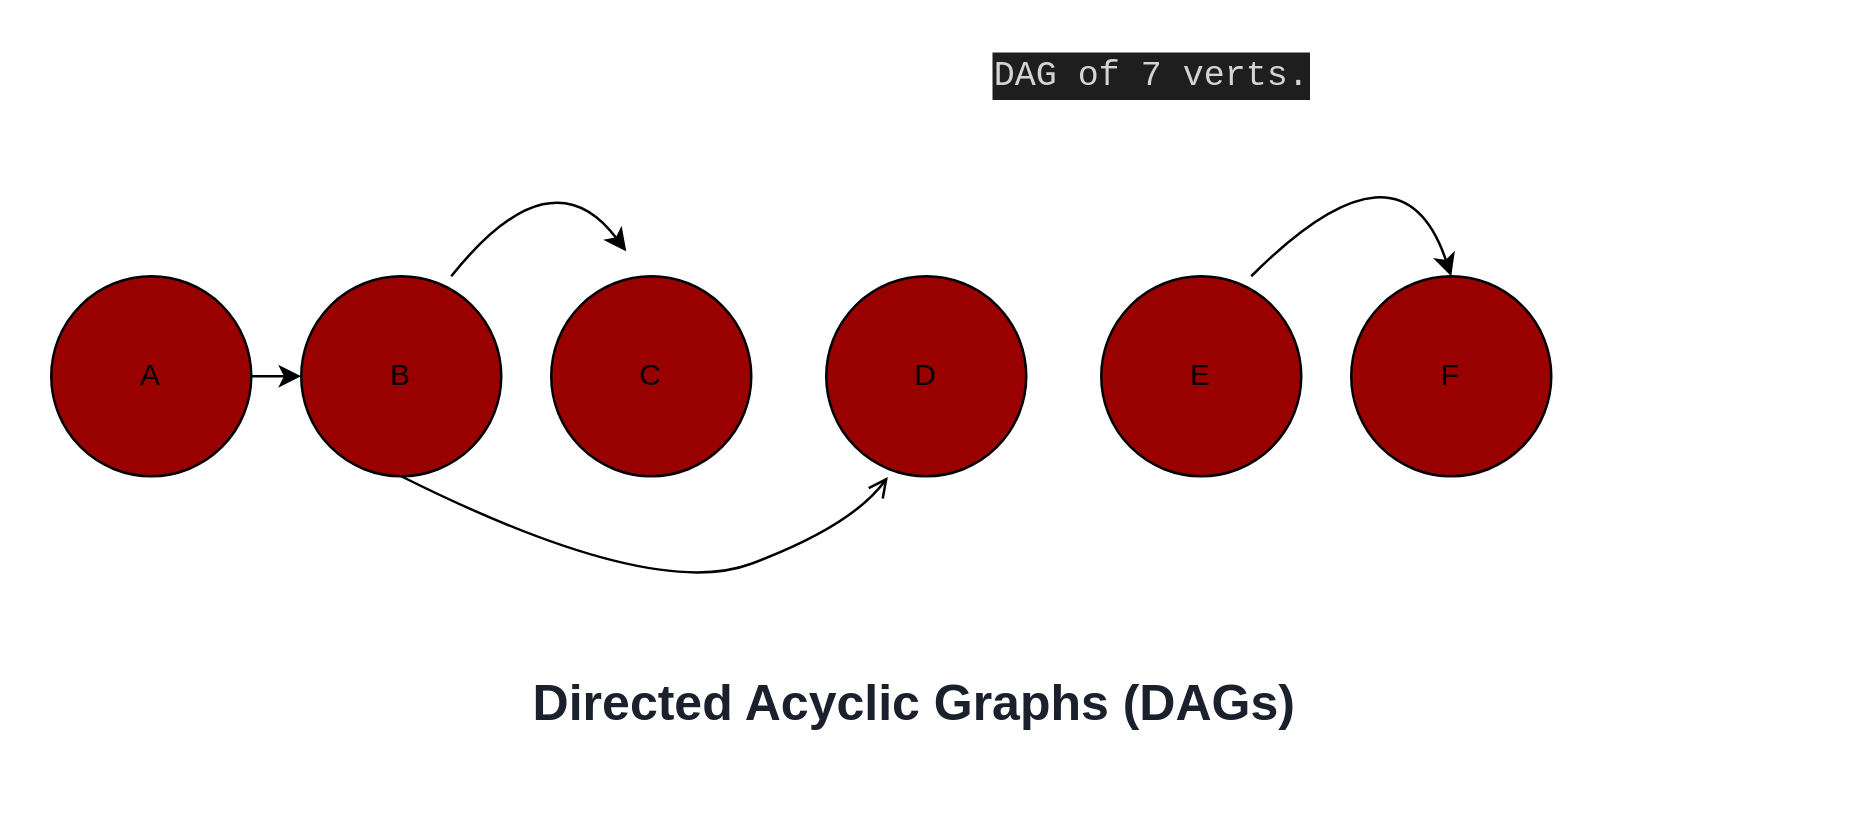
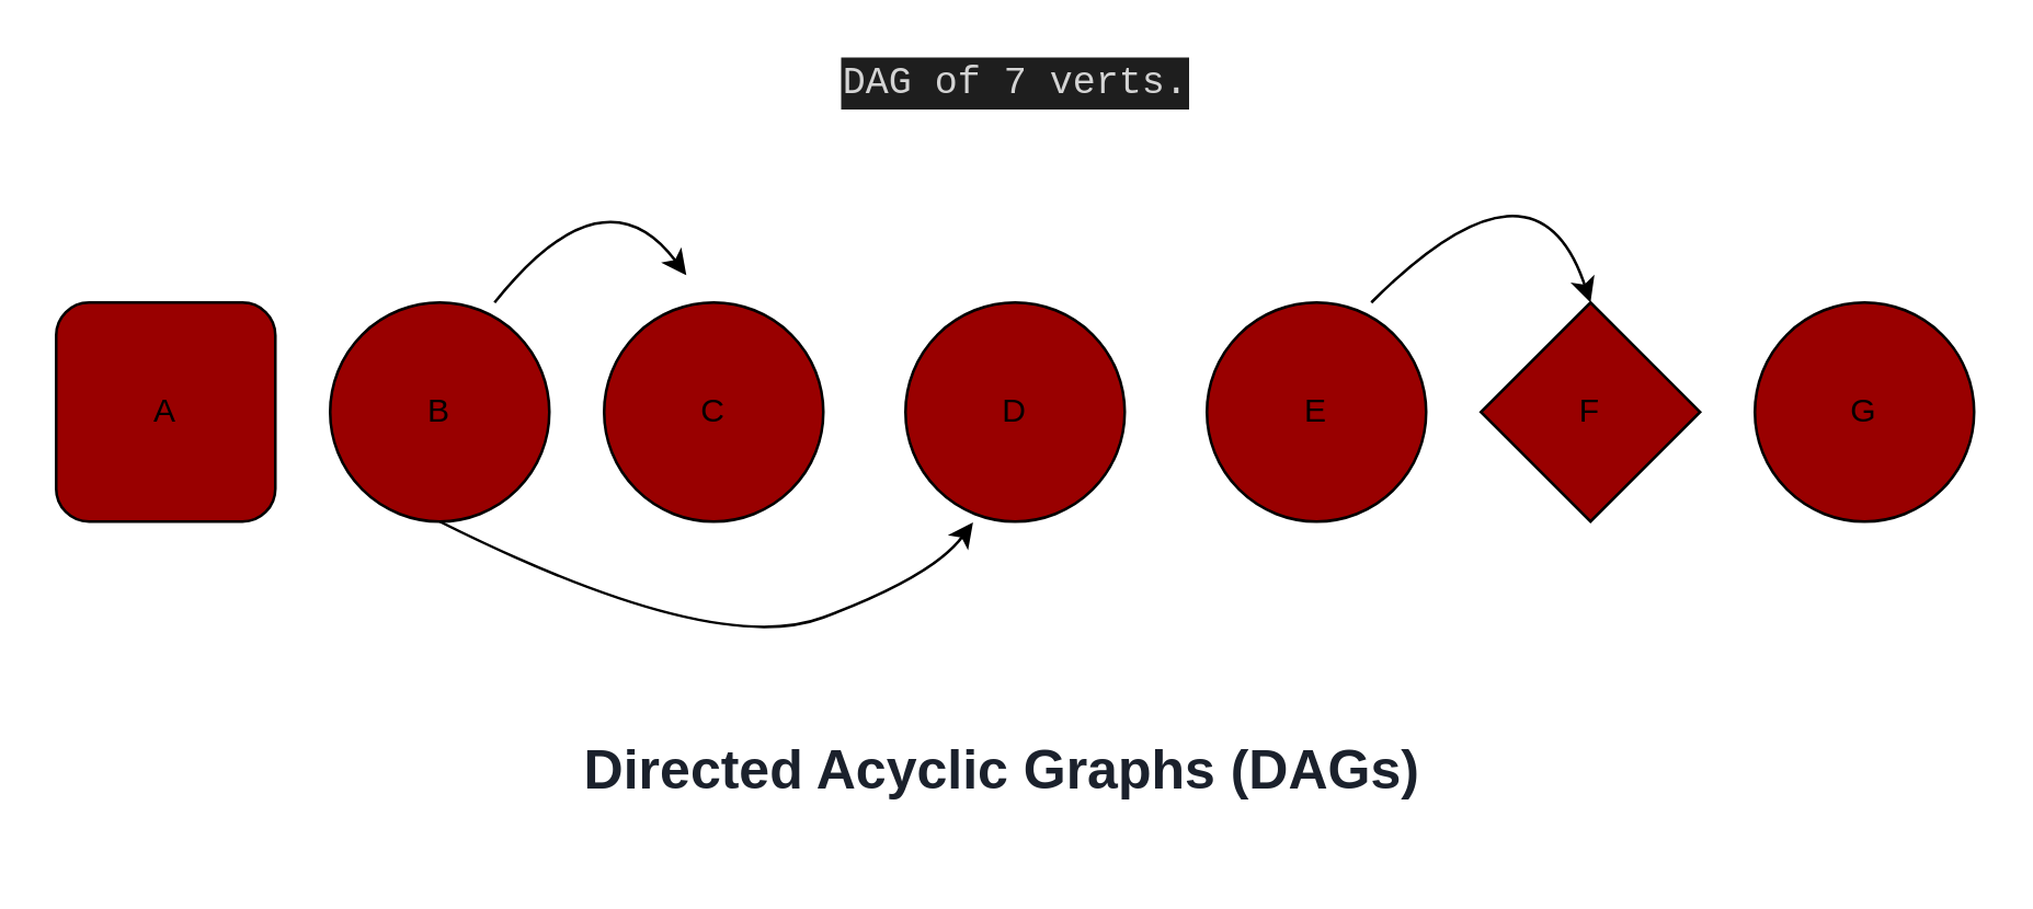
  <mxCell id="0" />
  <mxCell id="1" parent="0" />
- <mxCell id="3" value="F" style="ellipse;whiteSpace=wrap;html=1;aspect=fixed;fillColor=#990000;" vertex="1" parent="1"><mxGeometry x="540" y="110" width="80" height="80" as="geometry" /></mxCell>
+ <mxCell id="2" value="G" style="ellipse;whiteSpace=wrap;html=1;aspect=fixed;fillColor=#990000;" vertex="1" parent="1"><mxGeometry x="640" y="110" width="80" height="80" as="geometry" /></mxCell>
+ <mxCell id="3" value="F" style="rhombus;whiteSpace=wrap;html=1;aspect=fixed;fillColor=#990000;" vertex="1" parent="1"><mxGeometry x="540" y="110" width="80" height="80" as="geometry" /></mxCell>
  <mxCell id="4" value="E" style="ellipse;whiteSpace=wrap;html=1;aspect=fixed;fillColor=#990000;" vertex="1" parent="1"><mxGeometry x="440" y="110" width="80" height="80" as="geometry" /></mxCell>
  <mxCell id="5" value="D" style="ellipse;whiteSpace=wrap;html=1;aspect=fixed;fillColor=#990000;" vertex="1" parent="1"><mxGeometry x="330" y="110" width="80" height="80" as="geometry" /></mxCell>
  <mxCell id="6" value="C" style="ellipse;whiteSpace=wrap;html=1;aspect=fixed;fillColor=#990000;" vertex="1" parent="1"><mxGeometry x="220" y="110" width="80" height="80" as="geometry" /></mxCell>
  <mxCell id="7" value="B" style="ellipse;whiteSpace=wrap;html=1;aspect=fixed;fillColor=#990000;" vertex="1" parent="1"><mxGeometry x="120" y="110" width="80" height="80" as="geometry" /></mxCell>
- <mxCell id="8" value="A" style="ellipse;whiteSpace=wrap;html=1;aspect=fixed;fillColor=#990000;" vertex="1" parent="1"><mxGeometry x="20" y="110" width="80" height="80" as="geometry" /></mxCell>
- <mxCell id="9" value="" style="endArrow=classic;html=1;entryX=0;entryY=0.5;entryDx=0;entryDy=0;" edge="1" parent="1" source="8" target="7"><mxGeometry width="50" height="50" relative="1" as="geometry"><mxPoint x="360" y="250" as="sourcePoint" /><mxPoint x="410" y="200" as="targetPoint" /></mxGeometry></mxCell>
+ <mxCell id="8" value="A" style="whiteSpace=wrap;html=1;aspect=fixed;fillColor=#990000;rounded=1;" vertex="1" parent="1"><mxGeometry x="20" y="110" width="80" height="80" as="geometry" /></mxCell>
  <mxCell id="10" value="" style="curved=1;endArrow=classic;html=1;exitX=0.75;exitY=0;exitDx=0;exitDy=0;exitPerimeter=0;" edge="1" parent="1" source="7"><mxGeometry width="50" height="50" relative="1" as="geometry"><mxPoint x="360" y="250" as="sourcePoint" /><mxPoint x="250" y="100" as="targetPoint" /><Array as="points"><mxPoint x="220" y="60" /></Array></mxGeometry></mxCell>
- <mxCell id="11" value="" style="curved=1;endArrow=open;html=1;exitX=0.5;exitY=1;exitDx=0;exitDy=0;entryX=0.308;entryY=1.004;entryDx=0;entryDy=0;entryPerimeter=0;" edge="1" parent="1" source="7" target="5"><mxGeometry width="50" height="50" relative="1" as="geometry"><mxPoint x="360" y="250" as="sourcePoint" /><mxPoint x="410" y="200" as="targetPoint" /><Array as="points"><mxPoint x="260" y="240" /><mxPoint x="340" y="210" /></Array></mxGeometry></mxCell>
+ <mxCell id="11" value="" style="curved=1;endArrow=classic;html=1;exitX=0.5;exitY=1;exitDx=0;exitDy=0;entryX=0.308;entryY=1.004;entryDx=0;entryDy=0;entryPerimeter=0;" edge="1" parent="1" source="7" target="5"><mxGeometry width="50" height="50" relative="1" as="geometry"><mxPoint x="360" y="250" as="sourcePoint" /><mxPoint x="410" y="200" as="targetPoint" /><Array as="points"><mxPoint x="260" y="240" /><mxPoint x="340" y="210" /></Array></mxGeometry></mxCell>
  <mxCell id="12" value="" style="curved=1;endArrow=classic;html=1;entryX=0.5;entryY=0;entryDx=0;entryDy=0;" edge="1" parent="1" target="3"><mxGeometry width="50" height="50" relative="1" as="geometry"><mxPoint x="500" y="110" as="sourcePoint" /><mxPoint x="630" y="50" as="targetPoint" /><Array as="points"><mxPoint x="560" y="50" /></Array></mxGeometry></mxCell>
- <mxCell id="13" value="&lt;div style=&quot;color: rgb(212 , 212 , 212) ; background-color: rgb(30 , 30 , 30) ; font-family: &amp;#34;consolas&amp;#34; , &amp;#34;courier new&amp;#34; , monospace ; font-size: 14px ; line-height: 19px&quot;&gt;DAG of 7 verts.&lt;/div&gt;" style="text;html=1;align=center;verticalAlign=middle;resizable=0;points=[];autosize=1;strokeColor=none;" vertex="1" parent="1"><mxGeometry x="395" y="20" width="130" height="20" as="geometry" /></mxCell>
+ <mxCell id="13" value="&lt;div style=&quot;color: rgb(212 , 212 , 212) ; background-color: rgb(30 , 30 , 30) ; font-family: &amp;#34;consolas&amp;#34; , &amp;#34;courier new&amp;#34; , monospace ; font-size: 14px ; line-height: 19px&quot;&gt;DAG of 7 verts.&lt;/div&gt;" style="text;html=1;align=center;verticalAlign=middle;resizable=0;points=[];autosize=1;strokeColor=none;" vertex="1" parent="1"><mxGeometry x="305" y="20" width="130" height="20" as="geometry" /></mxCell>
  <mxCell id="14" value="&lt;h4 id=&quot;directed-acyclic-graphs-dags&quot; style=&quot;margin: 1.25rem 0px 0.625rem ; font-family: &amp;#34;arial&amp;#34; , &amp;#34;helvetica neue&amp;#34; , &amp;#34;helvetica&amp;#34; , sans-serif ; line-height: 2.375rem ; font-size: 1.25rem ; color: rgb(27 , 33 , 44) ; background-color: rgb(255 , 255 , 255)&quot;&gt;Directed Acyclic Graphs (DAGs)&lt;/h4&gt;" style="text;html=1;align=center;verticalAlign=middle;resizable=0;points=[];autosize=1;strokeColor=none;" vertex="1" parent="1"><mxGeometry x="205" y="240" width="320" height="70" as="geometry" /></mxCell>
